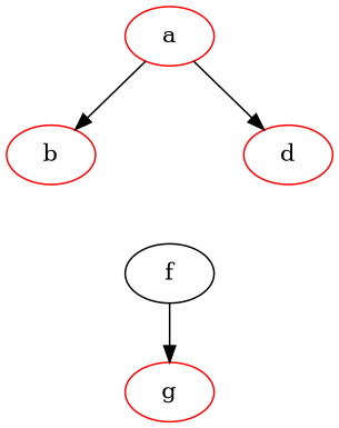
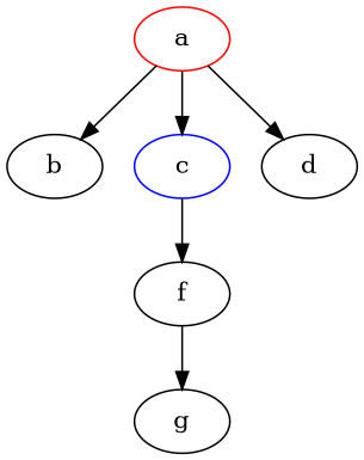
  digraph {
    rankdir=TB
    a [color=red]
-   b [color=red]
-   d [color=red]
+   b
+   c [color=blue]
+   d
    f [color=black]
-   g [color=red]
+   g [color=black]
    a -> b
+   a -> c
    a -> d
+   c -> f
    f -> g
  }
